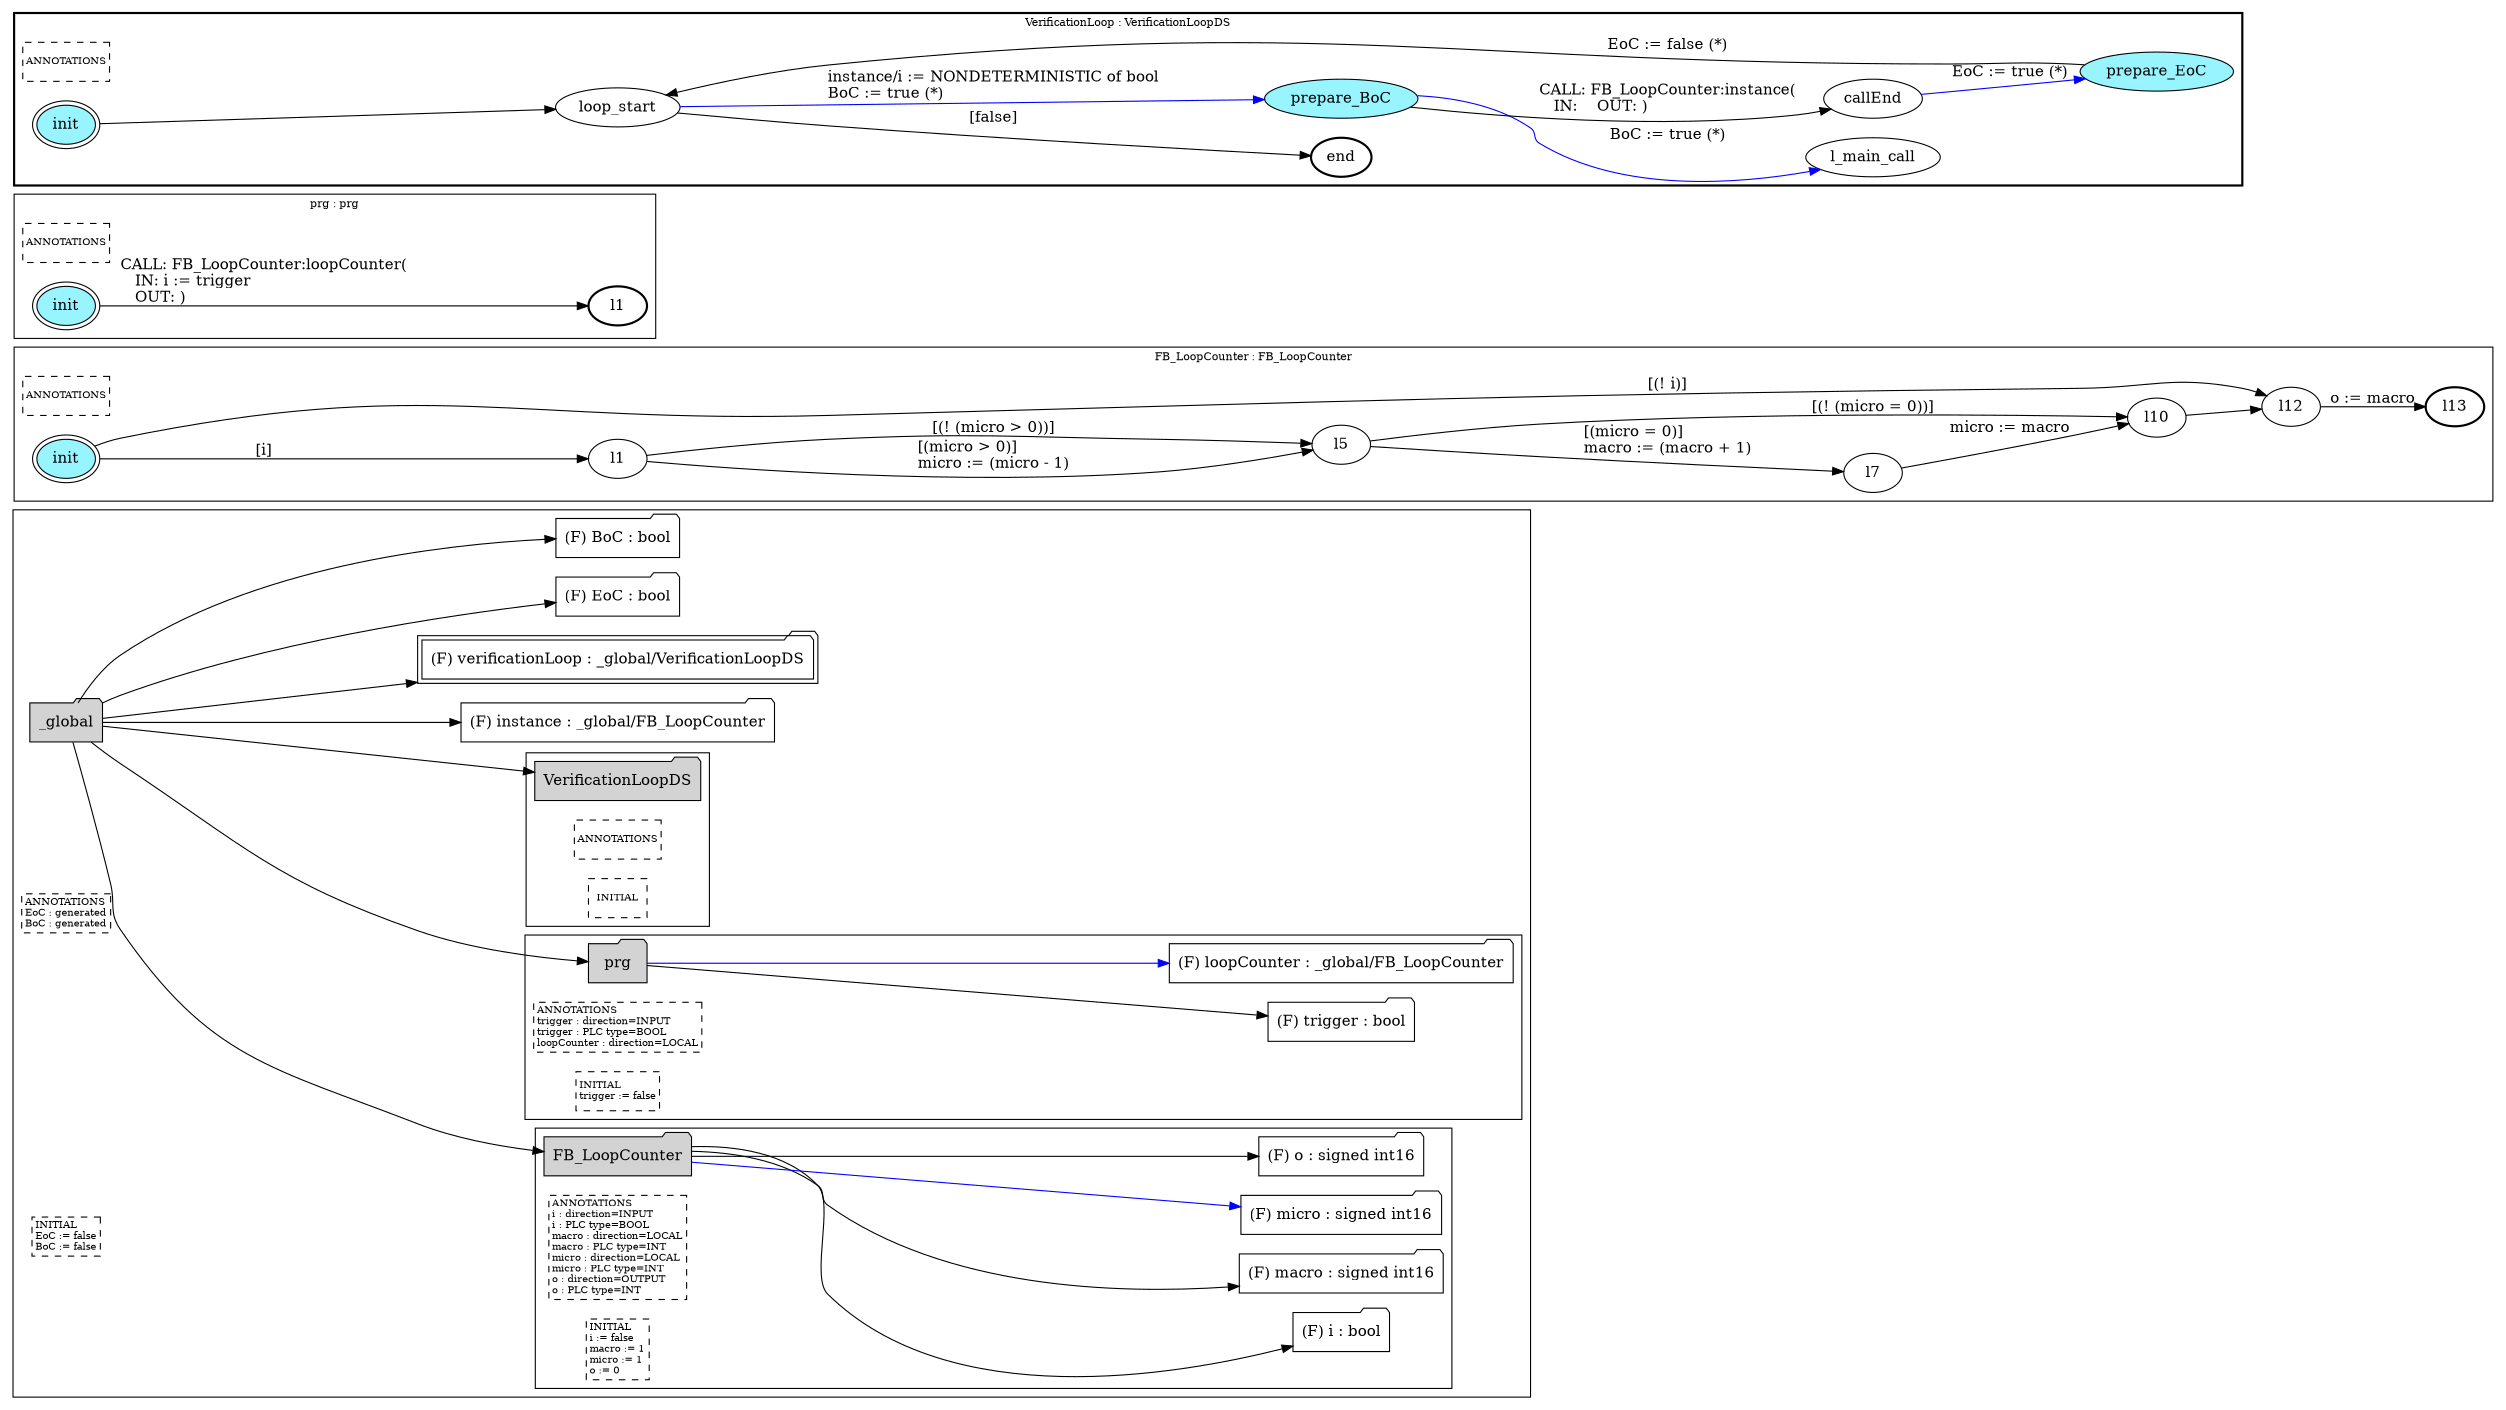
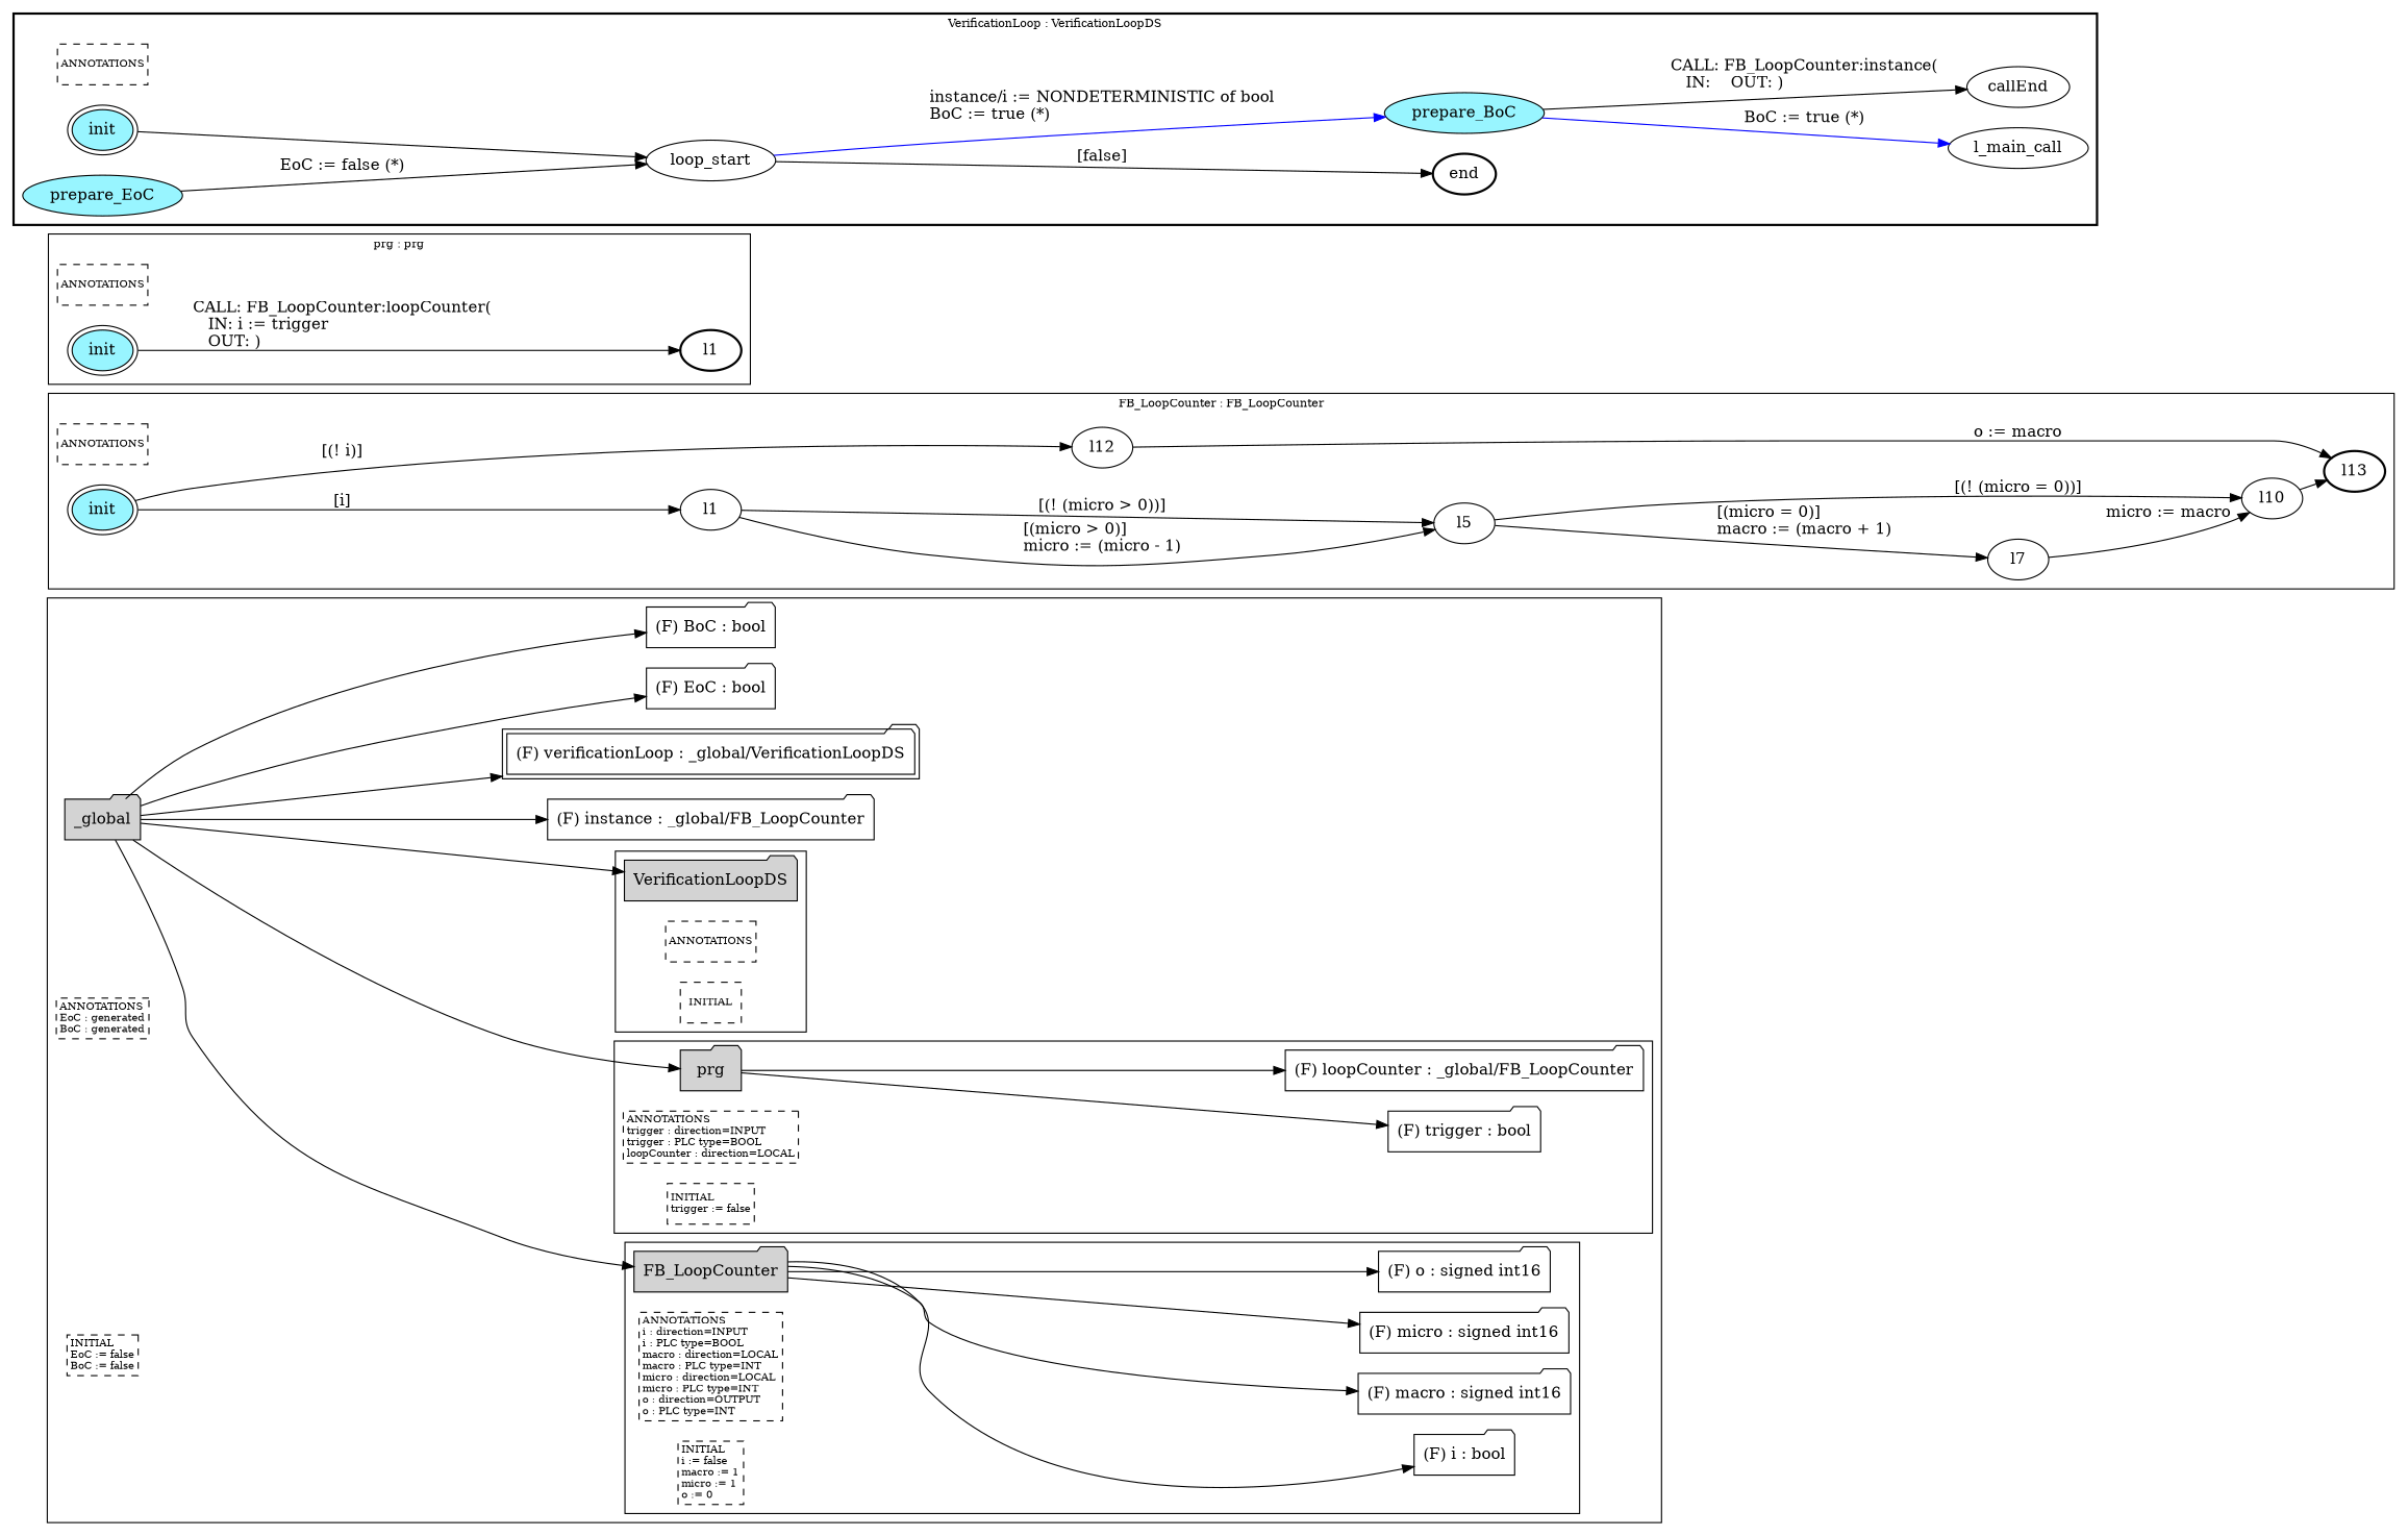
  digraph {
    rankdir=LR
    node [shape=ellipse style=filled fillcolor=white]
    edge [color=black]
    n1 [label=FB_LoopCounter shape=folder fillcolor=""]
    n2 [label="(F) i : bool" shape=folder]
    n3 [label="(F) macro : signed int16" shape=folder]
    n4 [label="(F) micro : signed int16" shape=folder]
    n5 [label="(F) o : signed int16" shape=folder]
    n6 [fontsize=9 label="ANNOTATIONS\li : direction=INPUT\li : PLC type=BOOL\lmacro : direction=LOCAL\lmacro : PLC type=INT\lmicro : direction=LOCAL\lmicro : PLC type=INT\lo : direction=OUTPUT\lo : PLC type=INT\l" margin="0.04,0.04" shape=rectangle style=dashed]
    n7 [fillcolor=lightyellow fontsize=9 label="INITIAL\li := false\lmacro := 1\lmicro := 1\lo := 0\l" margin="0.04,0.04" shape=rectangle style=dashed]
    n8 [label=prg shape=folder fillcolor=""]
    n9 [label="(F) trigger : bool" shape=folder]
    n10 [label="(F) loopCounter : _global/FB_LoopCounter" shape=folder]
    n11 [fontsize=9 label="ANNOTATIONS\ltrigger : direction=INPUT\ltrigger : PLC type=BOOL\lloopCounter : direction=LOCAL\l" margin="0.04,0.04" shape=rectangle style=dashed]
    n12 [fillcolor=lightyellow fontsize=9 label="INITIAL\ltrigger := false\l" margin="0.04,0.04" shape=rectangle style=dashed]
    n13 [label=VerificationLoopDS shape=folder fillcolor=""]
    n14 [fontsize=9 label=ANNOTATIONS margin="0.04,0.04" shape=rectangle style=dashed]
    n15 [fillcolor=lightyellow fontsize=9 label=INITIAL margin="0.04,0.04" shape=rectangle style=dashed]
    n16 [label=_global shape=folder fillcolor=""]
    n17 [label="(F) instance : _global/FB_LoopCounter" shape=folder]
    n18 [label="(F) verificationLoop : _global/VerificationLoopDS" peripheries=2 shape=folder]
    n19 [label="(F) EoC : bool" shape=folder]
    n20 [label="(F) BoC : bool" shape=folder]
    n21 [fontsize=9 label="ANNOTATIONS\lEoC : generated\lBoC : generated\l" margin="0.04,0.04" shape=rectangle style=dashed]
    n22 [fillcolor=lightyellow fontsize=9 label="INITIAL\lEoC := false\lBoC := false\l" margin="0.04,0.04" shape=rectangle style=dashed]
    n23 [fontsize=9 label=ANNOTATIONS margin="0.04,0.04" shape=rectangle style=dashed]
    n24 [color=black fillcolor=cadetblue1 label=init peripheries=2]
    n25 [color=black label=l1]
    n26 [color=black label=l12]
    n27 [color=black label=l5]
    n28 [color=black label=l7]
    n29 [color=black label=l10]
    n30 [color=black label=l13 style=bold]
    n31 [fontsize=9 label=ANNOTATIONS margin="0.04,0.04" shape=rectangle style=dashed]
    n32 [color=black fillcolor=cadetblue1 label=init peripheries=2]
    n33 [color=black label=l1 style=bold]
    n34 [fontsize=9 label=ANNOTATIONS margin="0.04,0.04" shape=rectangle style=dashed]
    n35 [color=black fillcolor=cadetblue1 label=init peripheries=2]
    n36 [color=black label=loop_start]
    n37 [color=black fillcolor=cadetblue1 label=end style=bold]
    n38 [color=black fillcolor=cadetblue1 label=prepare_BoC]
    n39 [color=black label=l_main_call]
    n40 [color=black label=callEnd]
    n41 [color=black fillcolor=cadetblue1 label=prepare_EoC]
    subgraph cluster_1 {
      n16
      n17
      n18
      n19
      n20
      n21
      n22
      subgraph cluster_2 {
        n1
        n2
        n3
        n4
        n5
        n6
        n7
      }
      subgraph cluster_3 {
        n8
        n9
        n10
        n11
        n12
      }
      subgraph cluster_4 {
        n13
        n14
        n15
      }
    }
    subgraph cluster_5 {
      color=black
      fontsize=10
      label="VerificationLoop : VerificationLoopDS"
      ranksep=0.4
      style=bold
      n34
      n35
      n36
      n37
      n38
      n39
      n40
      n41
    }
    subgraph cluster_6 {
      color=black
      fontsize=10
      label="prg : prg"
      ranksep=0.4
      n31
      n32
      n33
    }
    subgraph cluster_7 {
      color=black
      fontsize=10
      label="FB_LoopCounter : FB_LoopCounter"
      ranksep=0.4
      n23
      n24
      n25
      n26
      n27
      n28
      n29
      n30
    }
    n1 -> n2 [color=""]
    n1 -> n3 [color=""]
-   n1 -> n4 [color=blue]
+   n1 -> n4 [color=""]
    n1 -> n5 [color=""]
    n8 -> n9 [color=""]
-   n8 -> n10 [color=blue]
+   n8 -> n10 [color=""]
    n16 -> n1 [color=""]
    n16 -> n8 [color=""]
    n16 -> n13 [color=""]
    n16 -> n17 [color=""]
    n16 -> n18 [color=""]
    n16 -> n19 [color=""]
    n16 -> n20 [color=""]
    n24 -> n25 [label="[i]"]
    n24 -> n26 [label="[(! i)]"]
    n25 -> n27 [label="[(micro > 0)]\lmicro := (micro - 1)\l"]
    n25 -> n27 [label="[(! (micro > 0))]"]
    n26 -> n30 [label="o := macro"]
    n27 -> n28 [label="[(micro = 0)]\lmacro := (macro + 1)\l"]
    n27 -> n29 [label="[(! (micro = 0))]"]
    n28 -> n29 [label="micro := macro"]
-   n29 -> n26
+   n29 -> n30
    n32 -> n33 [label="CALL: FB_LoopCounter:loopCounter(\l   IN: i := trigger\l   OUT: )\l"]
    n35 -> n36
    n36 -> n37 [label="[false]"]
    n36 -> n38 [color=blue label="instance/i := NONDETERMINISTIC of bool\lBoC := true (*)\l"]
    n38 -> n39 [color=blue label="BoC := true (*)"]
    n38 -> n40 [label="CALL: FB_LoopCounter:instance(\l   IN:    OUT: )\l"]
-   n40 -> n41 [color=blue label="EoC := true (*)"]
    n41 -> n36 [label="EoC := false (*)"]
  }
